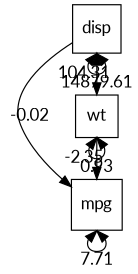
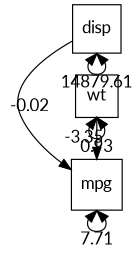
  digraph {
    fontname=Lato
    rankdir=LR
    splines=TRUE
    node [fontname=Lato shape=square]
    edge [dir=both fontname=Lato]
    mpg
    disp
    wt
    subgraph sub_1 {
      rank=same
      mpg
      disp
      wt
    }
    subgraph sub_2 {
      rank=min
    }
    mpg -> mpg [headport=s label=7.71 tailport=s]
    disp -> mpg [label=-0.02 dir=""]
    disp -> disp [headport=s label=14879.61 tailport=s]
-   disp -> wt [label=104.31]
-   wt -> mpg [label=-2.35 dir=""]
+   wt -> mpg [label=-3.35 dir=""]
    wt -> wt [headport=s label=0.93 tailport=s]
  }
